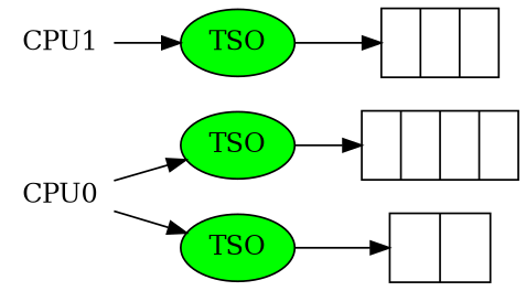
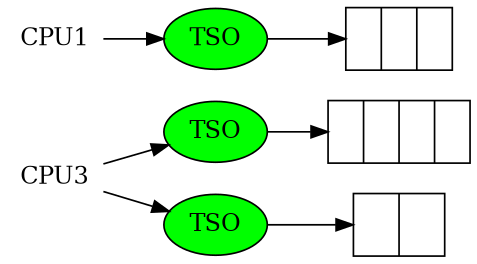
  digraph {
    rankdir=LR
-   CPU0 [shape=none]
+   CPU0 [shape=none label=CPU3]
    n2 [fillcolor=green label=TSO style=filled]
    n3 [fillcolor=green label=TSO style=filled]
    CPU1 [shape=none]
    n5 [fillcolor=green label=TSO style=filled]
    n6 [label="{|||}" shape=record]
    n7 [label="{|}" shape=record]
    n8 [label="{||}" shape=record]
    CPU0 -> n2
    CPU0 -> n3
    n2 -> n6
    n3 -> n7
    CPU1 -> n5
    n5 -> n8
  }
